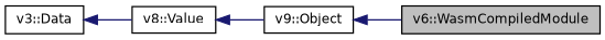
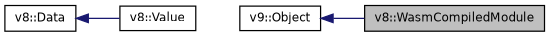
  digraph {
    rankdir=LR
    node [color=black fillcolor=white fontname=Helvetica fontsize=10 shape=record style=filled]
    edge [color=midnightblue dir=back fontname=Helvetica fontsize=10 labelfontname=Helvetica labelfontsize=10 style=solid]
-   n1 [fillcolor=grey75 fontcolor=black height=0.2 label="v6::WasmCompiledModule" width=0.4]
+   n1 [fillcolor=grey75 fontcolor=black height=0.2 label="v8::WasmCompiledModule" width=0.4]
    n2 [height=0.2 label="v9::Object" width=0.4]
    n3 [height=0.2 label="v8::Value" width=0.4]
-   n4 [height=0.2 label="v3::Data" width=0.4]
+   n4 [height=0.2 label="v8::Data" width=0.4]
    n2 -> n1
-   n3 -> n2
    n4 -> n3
  }
